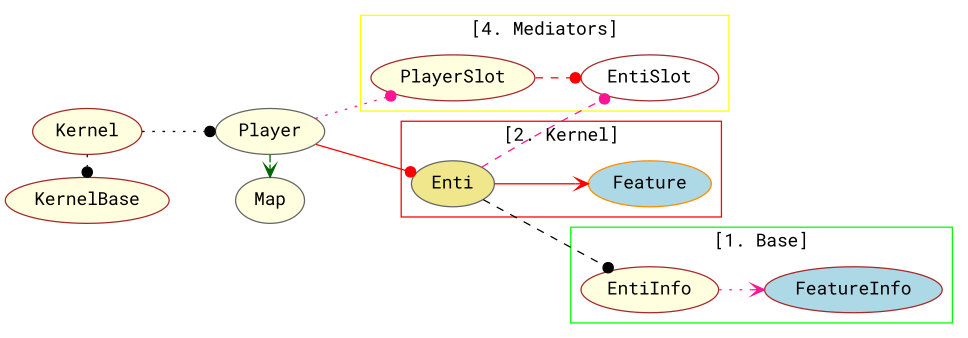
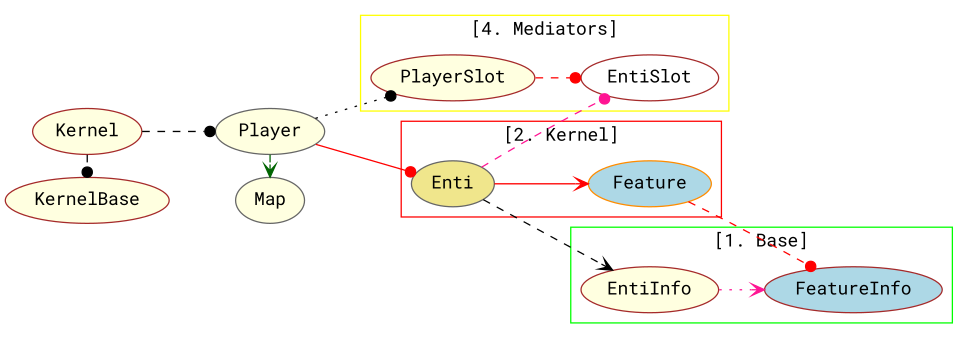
  digraph {
    fontname="Roboto Mono"
    rankdir=LR
    node [color=brown fillcolor=lightyellow fontname="Roboto Mono" style=filled]
    edge [arrowhead=dot color=red fontname="Roboto Mono" style=dashed]
    Kernel
    KernelBase
    Map [color=gray40]
    Player [color=gray40]
    PlayerSlot
    EntiSlot [fillcolor=white]
    Enti [color=gray40 fillcolor=khaki]
    Feature [color=darkorange fillcolor=lightblue]
    EntiInfo
    FeatureInfo [fillcolor=lightblue]
    subgraph sub_1 {
      rank=same
      Kernel
      KernelBase
    }
    subgraph sub_2 {
      rank=same
      Map
      Player
    }
    subgraph cluster_3 {
      color=blue
      label="[3. Maps]"
    }
    subgraph cluster_4 {
      color=yellow
      label="[4. Mediators]"
      PlayerSlot
      EntiSlot
    }
    subgraph cluster_5 {
      color=red
      label="[2. Kernel]"
      Enti
      Feature
    }
    subgraph cluster_6 {
      color=green
      label="[1. Base]"
      EntiInfo
      FeatureInfo
    }
-   Kernel -> KernelBase [color=black style=dotted]
-   Kernel -> Player [color=black style=dotted]
+   Kernel -> KernelBase [color=black]
+   Kernel -> Player [color=black]
    Player -> Map [arrowhead=vee color=darkgreen]
-   Player -> PlayerSlot [color=deeppink style=dotted]
+   Player -> PlayerSlot [color=black style=dotted]
    Player -> Enti [style=solid]
    PlayerSlot -> EntiSlot
    Enti -> EntiSlot [color=deeppink]
    Enti -> Feature [arrowhead=vee style=solid]
-   Enti -> EntiInfo [color=black]
+   Enti -> EntiInfo [arrowhead=vee color=black]
+   Feature -> FeatureInfo
    EntiInfo -> FeatureInfo [arrowhead=vee color=deeppink style=dotted]
  }
